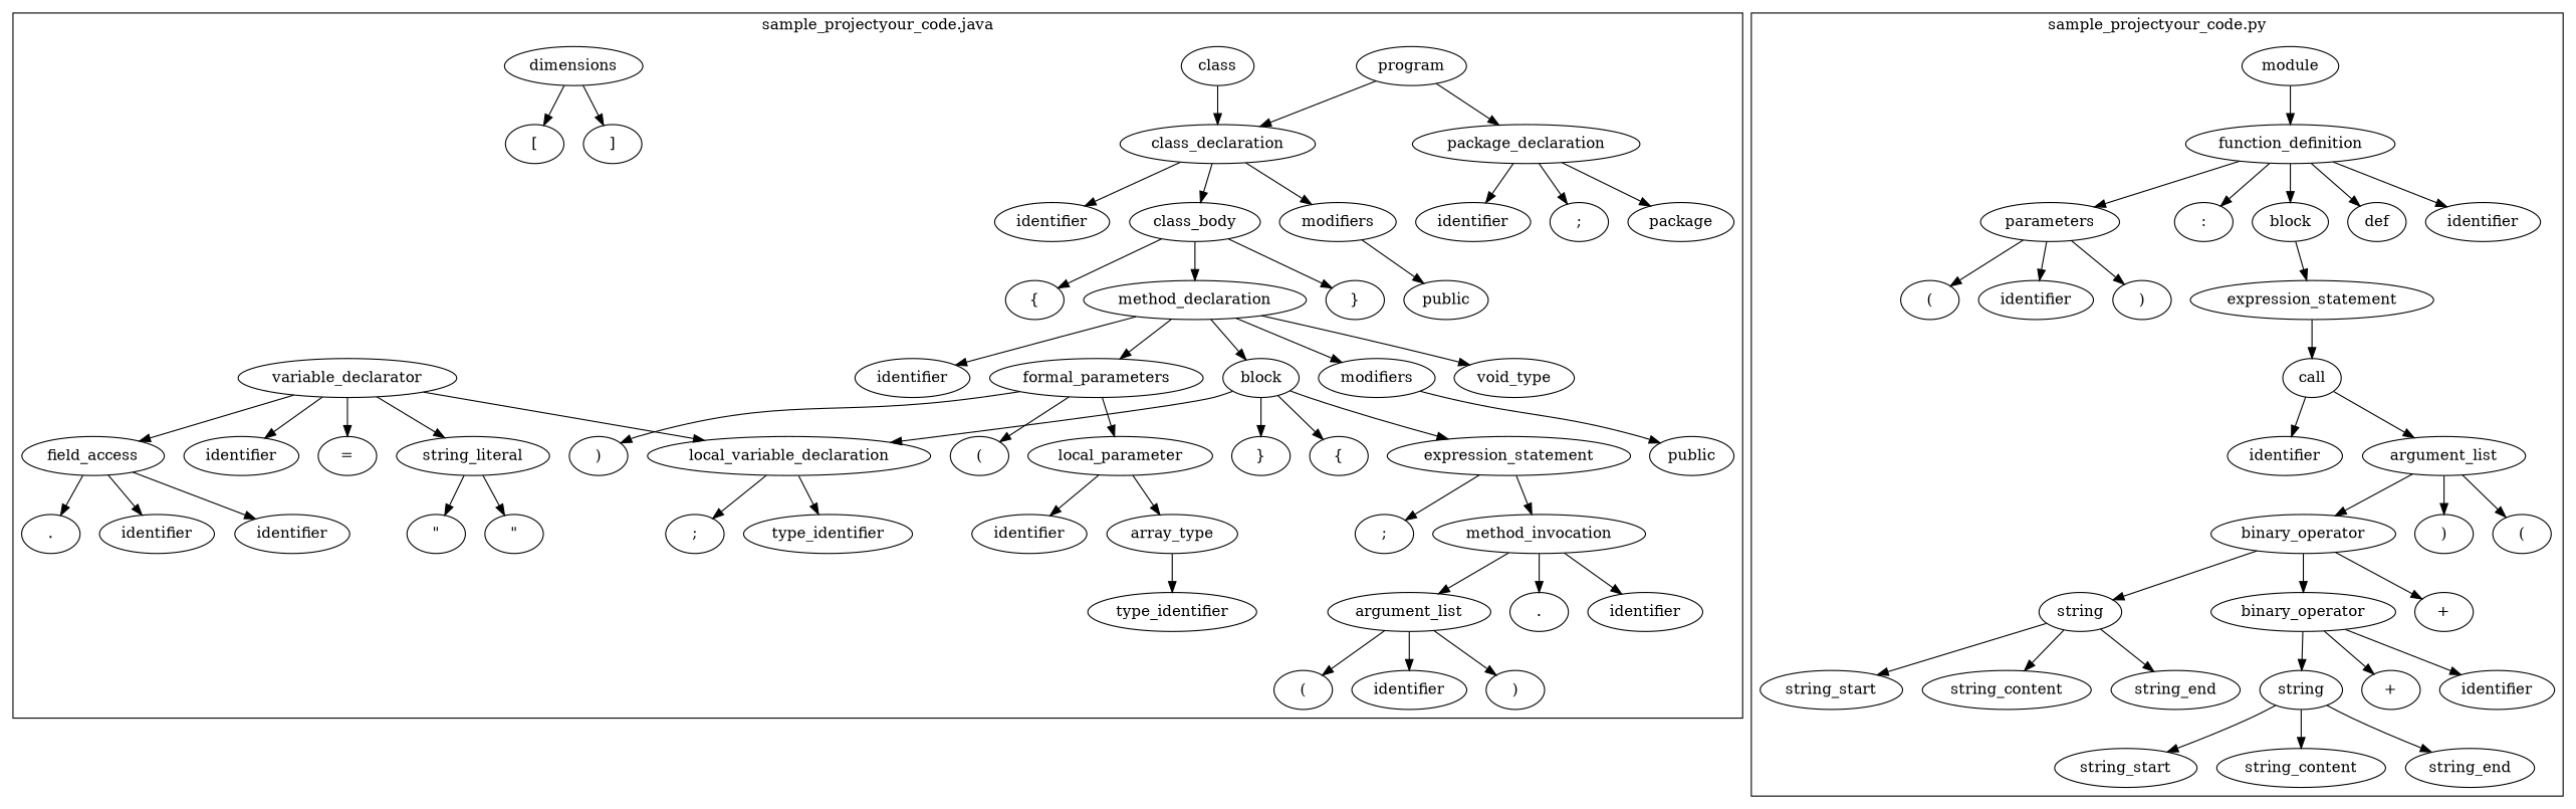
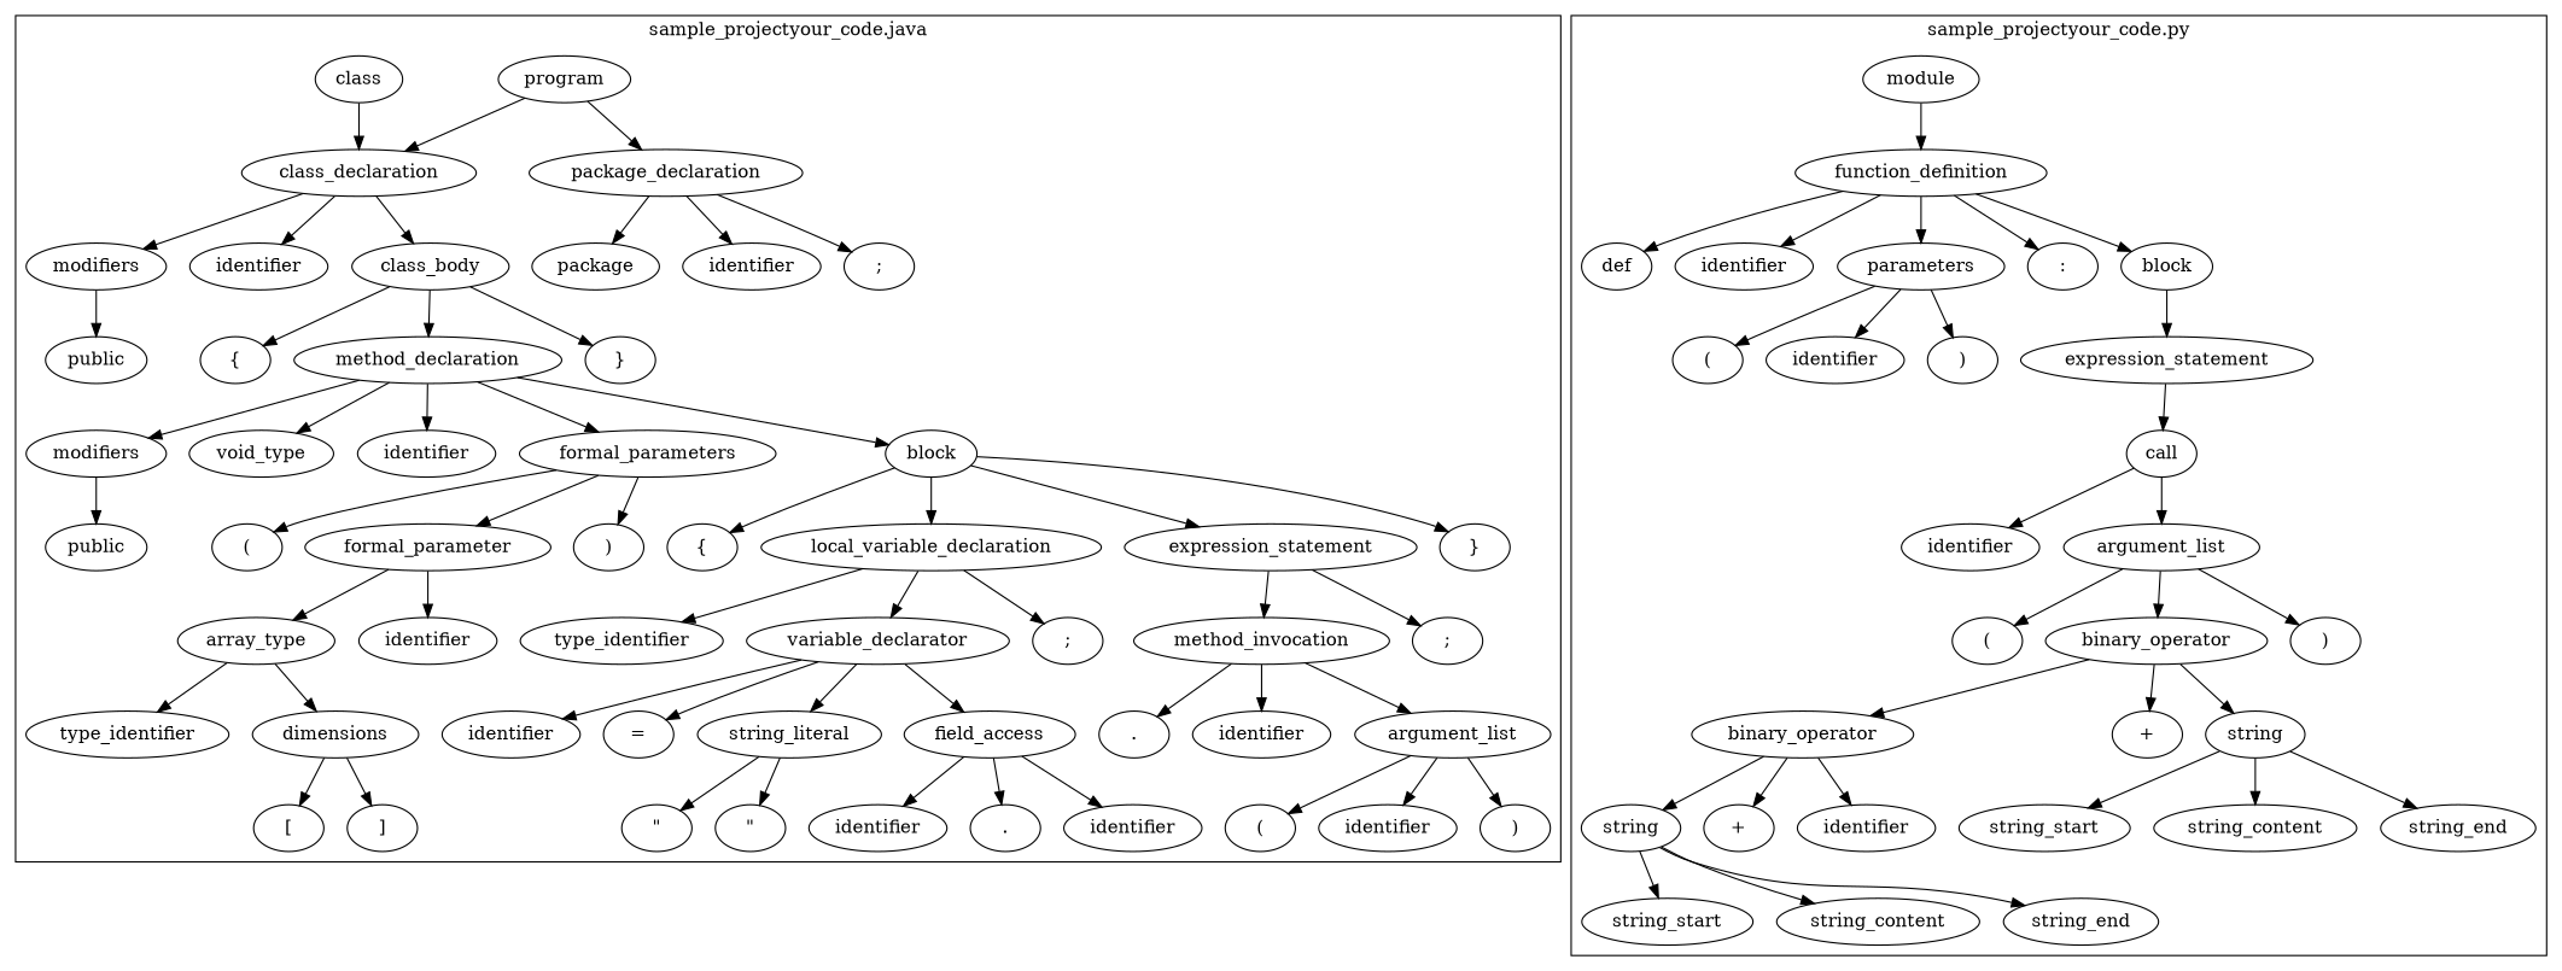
  digraph {
    n1 [label=program]
    n2 [label=package_declaration]
    n3 [label=class_declaration]
    n4 [label=package]
    n5 [label=identifier]
    n6 [label=";"]
    n7 [label=modifiers]
    n8 [label=class]
    n9 [label=identifier]
    n10 [label=class_body]
    n11 [label=public]
    n12 [label="{"]
    n13 [label=method_declaration]
    n14 [label="}"]
    n15 [label=modifiers]
    n16 [label=void_type]
    n17 [label=identifier]
    n18 [label=formal_parameters]
    n19 [label=block]
    n20 [label=public]
    n21 [label="("]
-   n22 [label=local_parameter]
+   n22 [label=formal_parameter]
    n23 [label=")"]
    n24 [label=array_type]
    n25 [label=identifier]
    n26 [label=type_identifier]
    n27 [label=dimensions]
    n28 [label="["]
    n29 [label="]"]
    n30 [label="{"]
    n31 [label=local_variable_declaration]
    n32 [label=expression_statement]
    n33 [label="}"]
    n34 [label=type_identifier]
    n35 [label=variable_declarator]
    n36 [label=";"]
    n37 [label=identifier]
    n38 [label="="]
    n39 [label=string_literal]
    n40 [label="\""]
    n41 [label="\""]
    n42 [label=method_invocation]
    n43 [label=";"]
    n44 [label=field_access]
    n45 [label="."]
    n46 [label=identifier]
    n47 [label=argument_list]
    n48 [label=identifier]
    n49 [label="."]
    n50 [label=identifier]
    n51 [label="("]
    n52 [label=identifier]
    n53 [label=")"]
    n54 [label=module]
    n55 [label=function_definition]
    n56 [label=def]
    n57 [label=identifier]
    n58 [label=parameters]
    n59 [label=":"]
    n60 [label=block]
    n61 [label="("]
    n62 [label=identifier]
    n63 [label=")"]
    n64 [label=expression_statement]
    n65 [label=call]
    n66 [label=identifier]
    n67 [label=argument_list]
    n68 [label="("]
    n69 [label=binary_operator]
    n70 [label=")"]
    n71 [label=binary_operator]
    n72 [label="+"]
    n73 [label=string]
    n74 [label=string]
    n75 [label="+"]
    n76 [label=identifier]
    n77 [label=string_start]
    n78 [label=string_content]
    n79 [label=string_end]
    n80 [label=string_start]
    n81 [label=string_content]
    n82 [label=string_end]
    subgraph cluster_1 {
      label="sample_project\your_code.java"
      n1
      n2
      n3
      n4
      n5
      n6
      n7
      n8
      n9
      n10
      n11
      n12
      n13
      n14
      n15
      n16
      n17
      n18
      n19
      n20
      n21
      n22
      n23
      n24
      n25
      n26
      n27
      n28
      n29
      n30
      n31
      n32
      n33
      n34
      n35
      n36
      n37
      n38
      n39
      n40
      n41
      n42
      n43
      n44
      n45
      n46
      n47
      n48
      n49
      n50
      n51
      n52
      n53
    }
    subgraph cluster_2 {
      label="sample_project\your_code.py"
      n54
      n55
      n56
      n57
      n58
      n59
      n60
      n61
      n62
      n63
      n64
      n65
      n66
      n67
      n68
      n69
      n70
      n71
      n72
      n73
      n74
      n75
      n76
      n77
      n78
      n79
      n80
      n81
      n82
    }
    n1 -> n2
    n1 -> n3
    n2 -> n4
    n2 -> n5
    n2 -> n6
    n3 -> n7
    n3 -> n9
    n3 -> n10
    n7 -> n11
    n8 -> n3
    n10 -> n12
    n10 -> n13
    n10 -> n14
    n13 -> n15
    n13 -> n16
    n13 -> n17
    n13 -> n18
    n13 -> n19
    n15 -> n20
    n18 -> n21
    n18 -> n22
    n18 -> n23
    n19 -> n30
    n19 -> n31
    n19 -> n32
    n19 -> n33
    n22 -> n24
    n22 -> n25
    n24 -> n26
+   n24 -> n27
    n27 -> n28
    n27 -> n29
    n31 -> n34
-   n35 -> n31
+   n31 -> n35
    n31 -> n36
    n32 -> n42
    n32 -> n43
    n35 -> n37
    n35 -> n38
    n35 -> n39
    n35 -> n44
    n39 -> n40
    n39 -> n41
    n42 -> n45
    n42 -> n46
    n42 -> n47
    n44 -> n48
    n44 -> n49
    n44 -> n50
    n47 -> n51
    n47 -> n52
    n47 -> n53
    n54 -> n55
    n55 -> n56
    n55 -> n57
    n55 -> n58
    n55 -> n59
    n55 -> n60
    n58 -> n61
    n58 -> n62
    n58 -> n63
    n60 -> n64
    n64 -> n65
    n65 -> n66
    n65 -> n67
    n67 -> n68
    n67 -> n69
    n67 -> n70
    n69 -> n71
    n69 -> n72
    n69 -> n73
    n71 -> n74
    n71 -> n75
    n71 -> n76
    n73 -> n80
    n73 -> n81
    n73 -> n82
    n74 -> n77
    n74 -> n78
    n74 -> n79
  }
